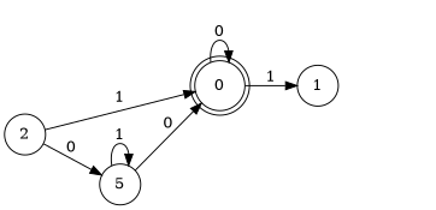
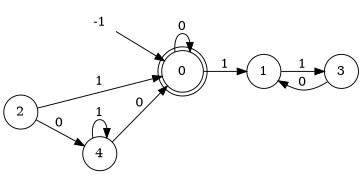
  digraph {
    rankdir=LR
    node [shape=circle]
    0 [ordering=out shape=doublecircle]
    1
+   3
+   -1 [color=white]
    2
-   4 [label=5]
+   4
    0 -> 0 [label=0]
    0 -> 1 [label=1]
+   1 -> 3 [label=1]
+   3 -> 1 [label=0]
+   -1 -> 0
    2 -> 0 [label=1]
    2 -> 4 [label=0]
    4 -> 0 [label=0]
    4 -> 4 [label=1]
  }
